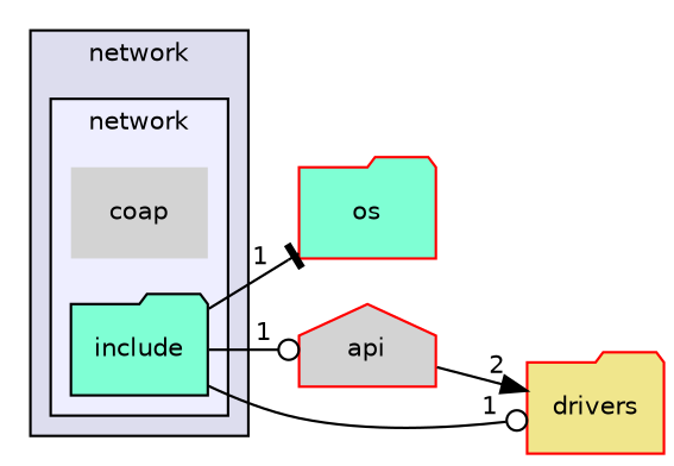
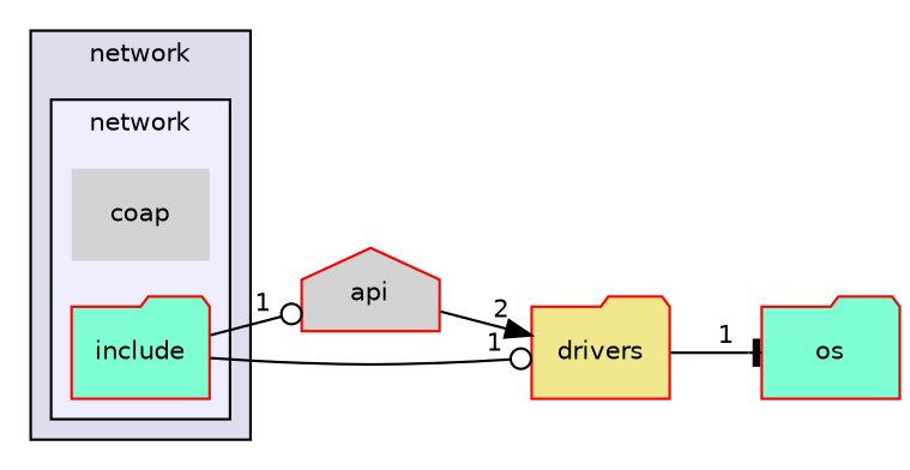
  digraph {
    compound=true
    rankdir=LR
    fontname="DejaVu Sans"
    node [fontname="DejaVu Sans" fontsize=10 shape=folder style=filled fillcolor=lightgrey color=red]
    edge [headlabel=1 labeldistance=1.5 labelfontname=Helvetica labelfontsize=10 arrowhead=odot fontname="DejaVu Sans"]
    n1 [label=coap shape=plaintext color=""]
-   n2 [color=black fillcolor=aquamarine label=include]
+   n2 [fillcolor=aquamarine label=include]
    n3 [fillcolor=aquamarine label=os]
    n4 [label=api shape=house]
    n5 [fillcolor=khaki label=drivers]
    subgraph cluster_1 {
      bgcolor="#ddddee"
      fontsize=10
      label=network
      pencolor=black
      subgraph cluster_2 {
        bgcolor="#eeeeff"
        fontsize=10
        pencolor=black
        n1
        n2
      }
    }
-   n2 -> n3 [arrowhead=tee]
+   n5 -> n3 [arrowhead=tee]
    n2 -> n4
    n2 -> n5
    n4 -> n5 [headlabel=2 arrowhead=normal]
  }
